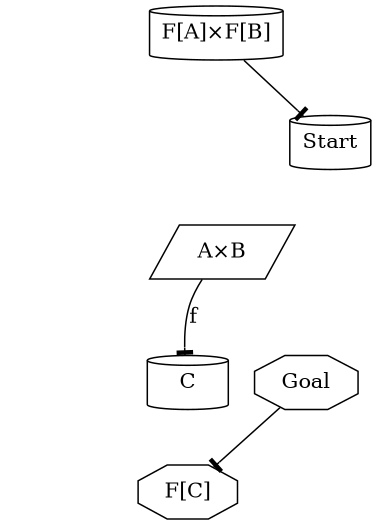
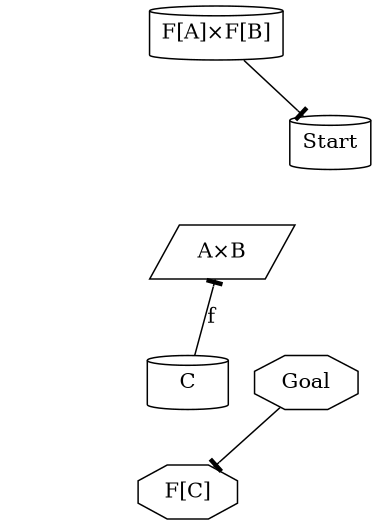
  digraph {
    edge [style=invis]
    n1 [label="F[A]" style=invis]
    n2 [label="F[B]" style=invis]
    n3 [label="X×X" style=invis]
    n4 [label="A×B" shape=parallelogram]
    X [style=invis]
    C [shape=cylinder]
    n7 [label="F[C]" shape=octagon]
    Start [shape=cylinder]
    n9 [label="F[A]×F[B]" shape=cylinder]
    Goal [shape=octagon]
    subgraph sub_1 {
      rank=same
      n1
      n2
    }
    subgraph sub_2 {
      rank=same
      n3
      n4
    }
    subgraph sub_3 {
      rank=same
      X
      C
    }
    n1 -> n2
    n1 -> n3
    n1 -> n4
    n2 -> n3
    n2 -> n4
    n3 -> n4
    n3 -> X [label=combine]
-   n4 -> C [arrowhead=tee label=f style=""]
+   C -> n4 [arrowhead=tee label=f style=""]
    X -> C
    X -> n7
    C -> n7
    n9 -> n1
    n9 -> n2
    n9 -> Start [arrowhead=tee style=""]
    Goal -> n7 [arrowhead=tee style=""]
  }
